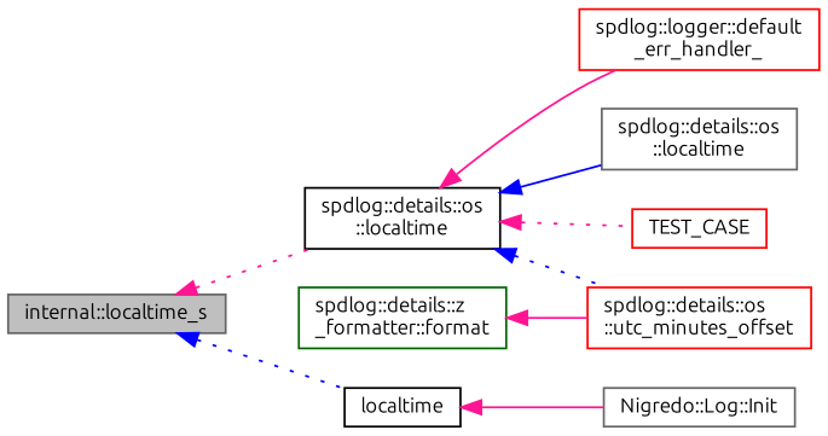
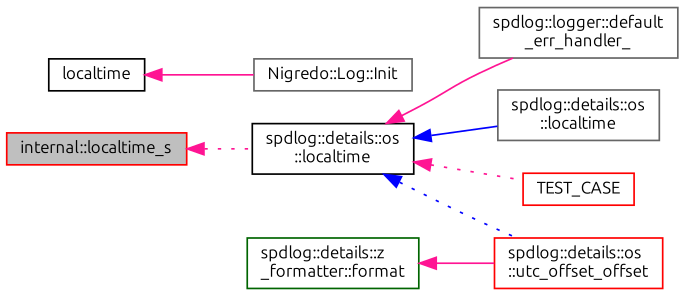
  digraph {
    fontname=Ubuntu
    rankdir=LR
    node [color=red fillcolor=white fontname=Ubuntu fontsize=10 shape=record style=filled]
    edge [color=deeppink dir=back fontname=Ubuntu fontsize=10 labelfontname=Helvetica labelfontsize=10 style=dotted]
-   n1 [color=gray40 fillcolor=grey75 fontcolor=black height=0.2 label="internal::localtime_s" width=0.4]
+   n1 [fillcolor=grey75 fontcolor=black height=0.2 label="internal::localtime_s" width=0.4]
    n2 [color=black height=0.2 label="spdlog::details::os\l::localtime" width=0.4]
    n3 [color=black height=0.2 label=localtime width=0.4]
-   n4 [height=0.2 label="spdlog::logger::default\l_err_handler_" width=0.4]
+   n4 [color=gray40 height=0.2 label="spdlog::logger::default\l_err_handler_" width=0.4]
    n5 [color=gray40 height=0.2 label="spdlog::details::os\l::localtime" width=0.4]
-   n6 [height=0.2 label="spdlog::details::os\l::utc_minutes_offset" width=0.4]
+   n6 [height=0.2 label="spdlog::details::os\l::utc_offset_offset" width=0.4]
    n7 [height=0.2 label=TEST_CASE width=0.4]
    n8 [color=gray40 height=0.2 label="Nigredo::Log::Init" width=0.4]
    n9 [color=darkgreen height=0.2 label="spdlog::details::z\l_formatter::format" width=0.4]
    n1 -> n2
-   n1 -> n3 [color=blue]
    n2 -> n4 [style=solid]
    n2 -> n5 [color=blue style=solid]
    n2 -> n6 [color=blue]
    n2 -> n7
    n3 -> n8 [style=solid]
    n9 -> n6 [style=solid]
  }
